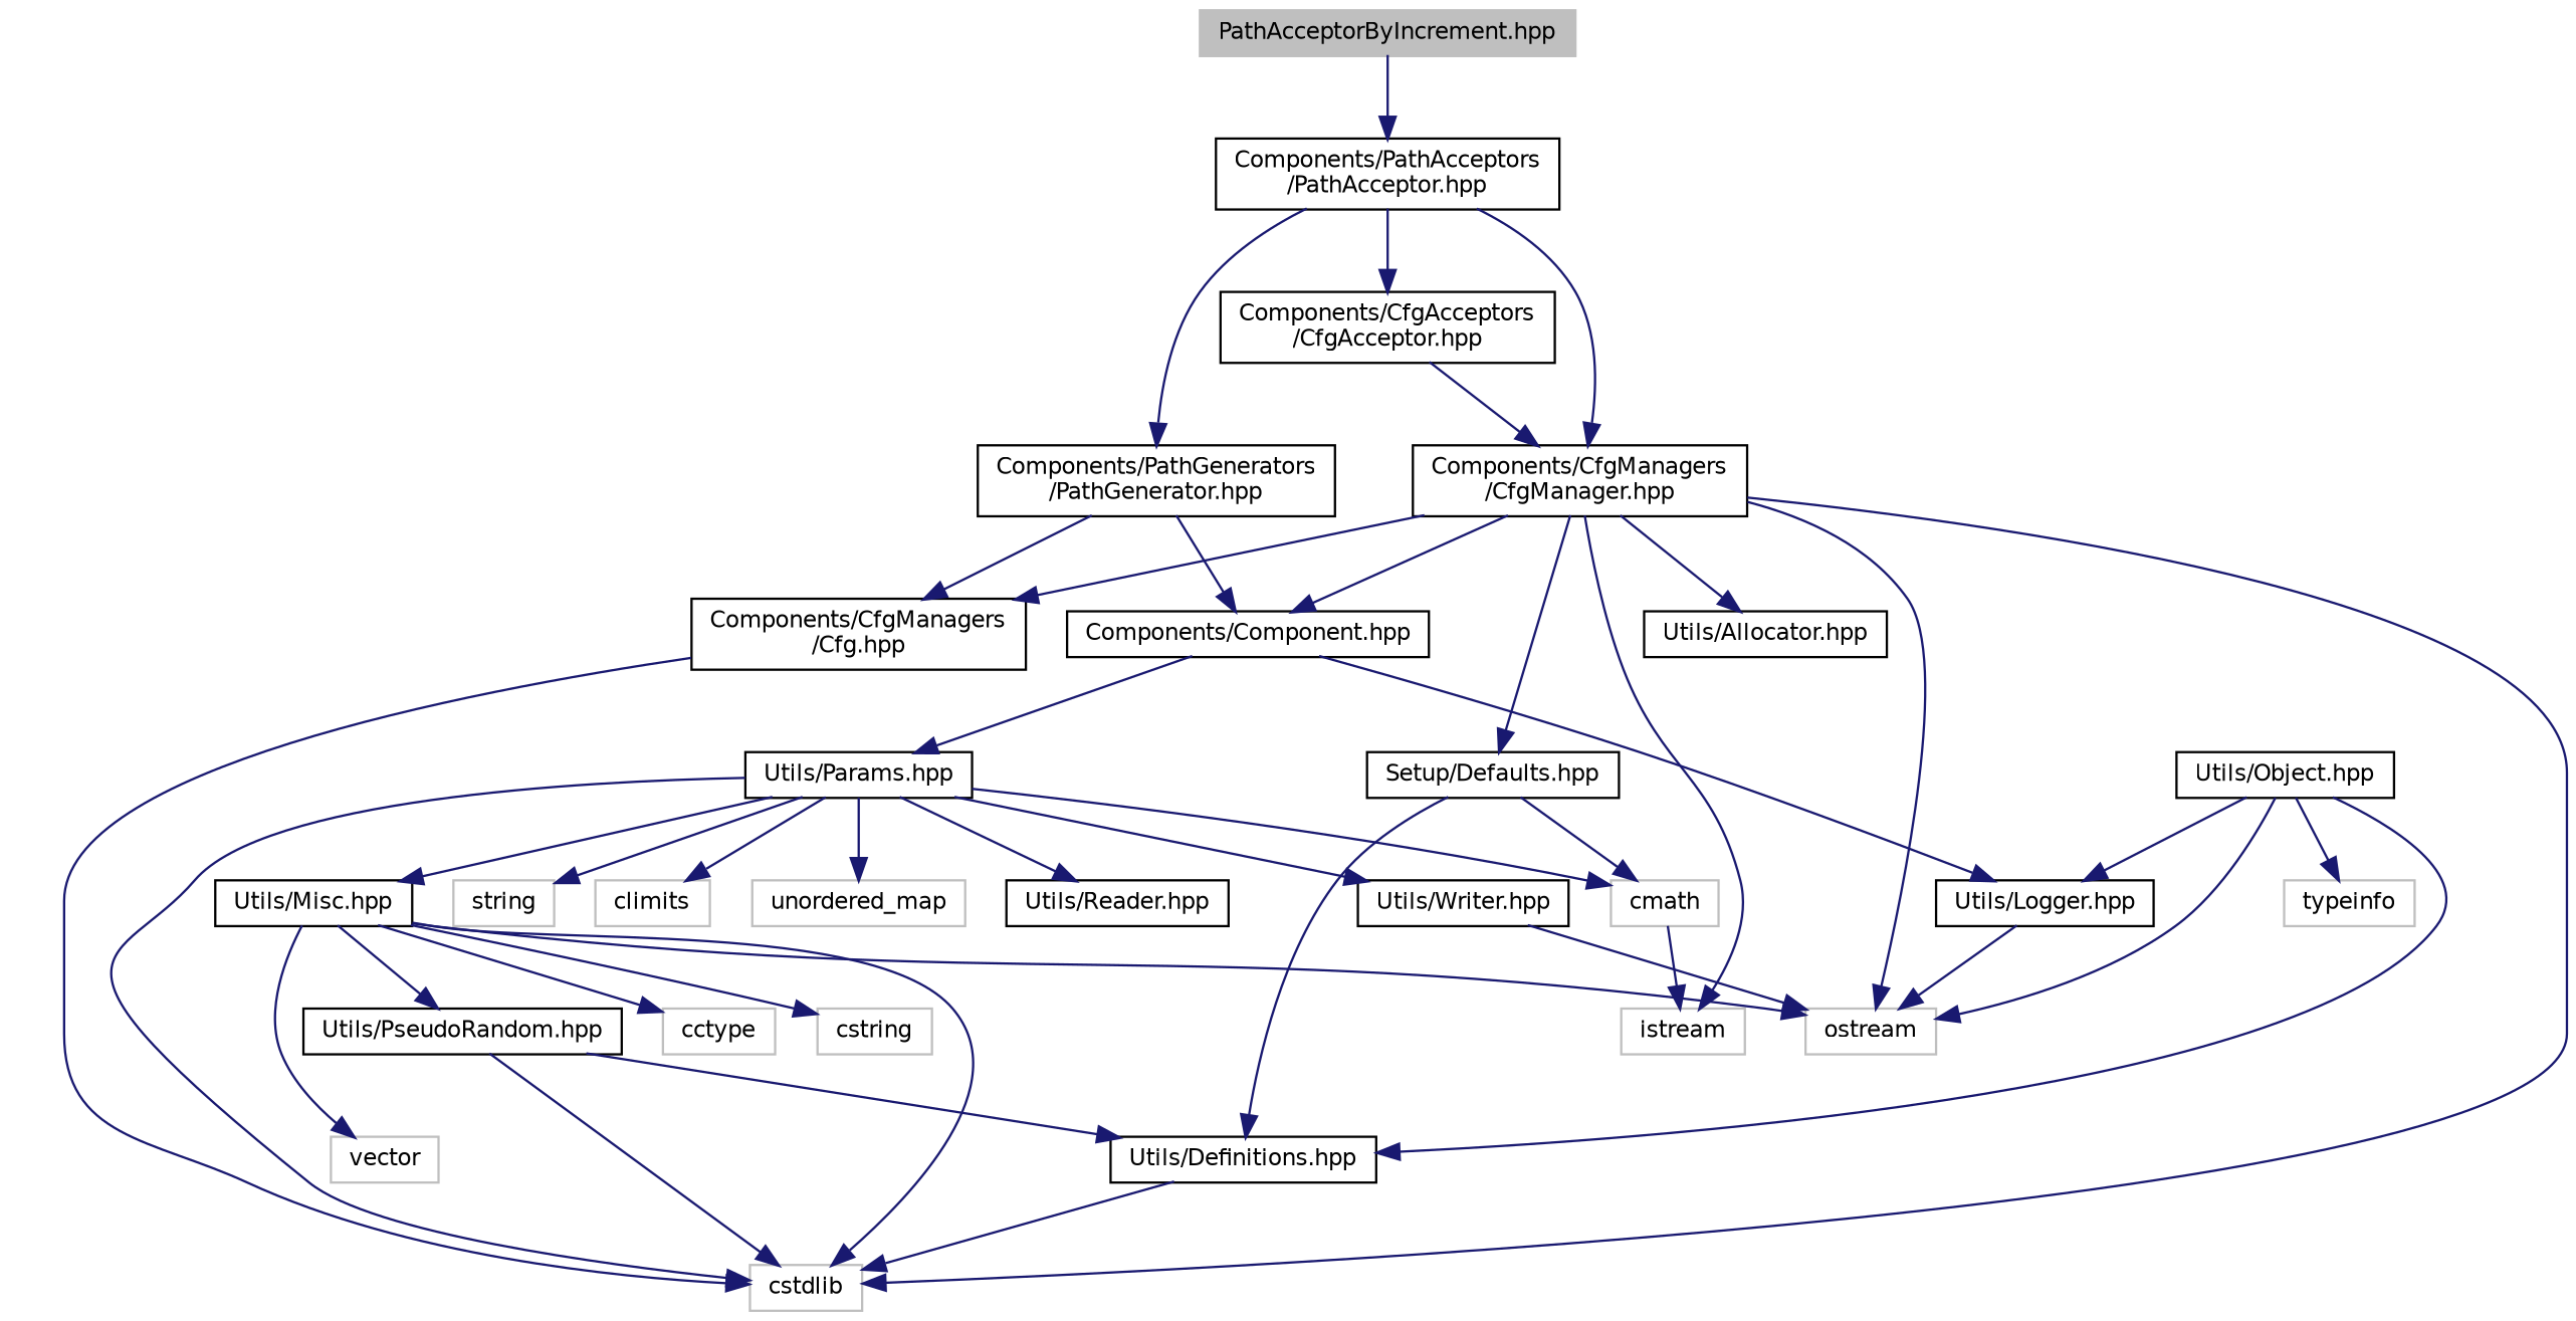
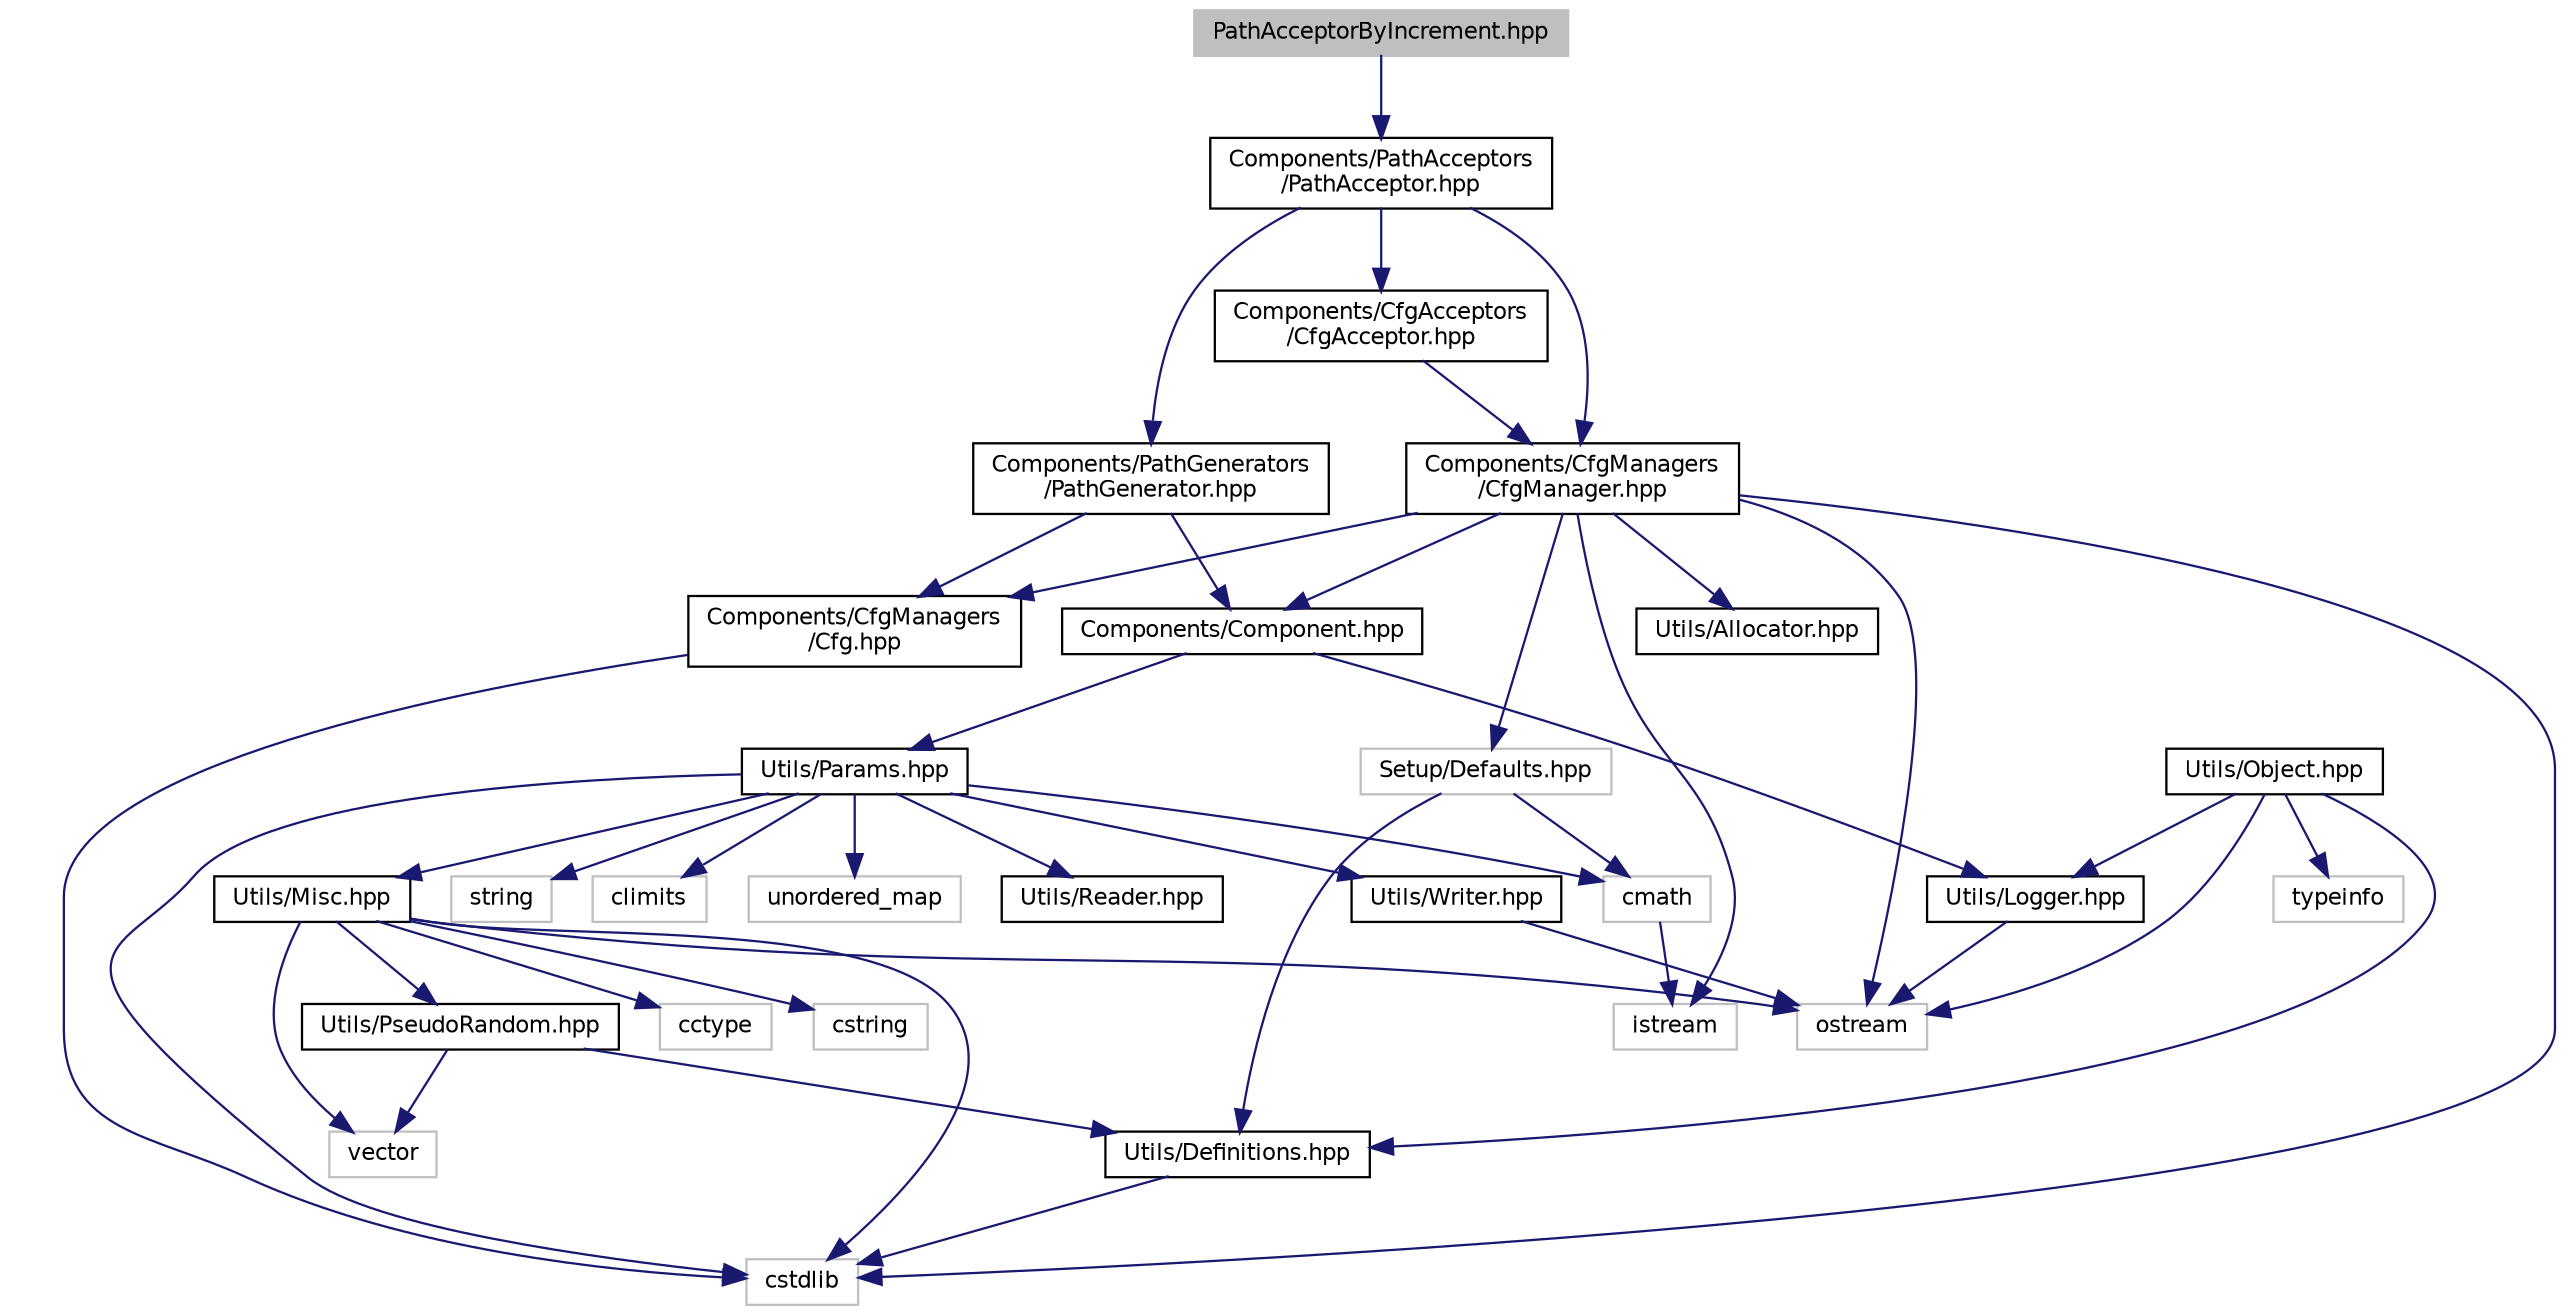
  digraph {
    node [color=black fontname=Helvetica fontsize=10 shape=record]
    edge [color=midnightblue fontname=Helvetica fontsize=10 labelfontname=Helvetica labelfontsize=10 style=solid]
    n1 [color=grey75 fillcolor=grey75 fontcolor=black height=0.2 label="PathAcceptorByIncrement.hpp" style=filled width=0.4]
    n2 [height=0.2 label="Components/PathAcceptors\l/PathAcceptor.hpp" width=0.4]
    n3 [height=0.2 label="Components/PathGenerators\l/PathGenerator.hpp" width=0.4]
    n4 [height=0.2 label="Components/CfgManagers\l/CfgManager.hpp" width=0.4]
    n5 [height=0.2 label="Components/CfgAcceptors\l/CfgAcceptor.hpp" width=0.4]
    n6 [height=0.2 label="Components/CfgManagers\l/Cfg.hpp" width=0.4]
    n7 [height=0.2 label="Components/Component.hpp" width=0.4]
    n8 [color=grey75 height=0.2 label=cstdlib width=0.4]
    n9 [color=grey75 height=0.2 label=ostream width=0.4]
    n10 [color=grey75 height=0.2 label=istream width=0.4]
-   n11 [height=0.2 label="Setup/Defaults.hpp" width=0.4]
+   n11 [color=grey75 height=0.2 label="Setup/Defaults.hpp" width=0.4]
    n12 [height=0.2 label="Utils/Allocator.hpp" width=0.4]
    n13 [height=0.2 label="Utils/Params.hpp" width=0.4]
    n14 [height=0.2 label="Utils/Logger.hpp" width=0.4]
    n15 [height=0.2 label="Utils/Object.hpp" width=0.4]
    n16 [height=0.2 label="Utils/Definitions.hpp" width=0.4]
    n17 [color=grey75 height=0.2 label=typeinfo width=0.4]
    n18 [height=0.2 label="Utils/Reader.hpp" width=0.4]
    n19 [height=0.2 label="Utils/Writer.hpp" width=0.4]
    n20 [height=0.2 label="Utils/Misc.hpp" width=0.4]
    n21 [color=grey75 height=0.2 label=string width=0.4]
    n22 [color=grey75 height=0.2 label=climits width=0.4]
    n23 [color=grey75 height=0.2 label=cmath width=0.4]
    n24 [color=grey75 height=0.2 label=unordered_map width=0.4]
    n25 [height=0.2 label="Utils/PseudoRandom.hpp" width=0.4]
    n26 [color=grey75 height=0.2 label=vector width=0.4]
    n27 [color=grey75 height=0.2 label=cctype width=0.4]
    n28 [color=grey75 height=0.2 label=cstring width=0.4]
    n1 -> n2
    n2 -> n3
    n2 -> n4
    n2 -> n5
    n3 -> n6
    n3 -> n7
    n4 -> n6
    n4 -> n7
    n4 -> n8
    n4 -> n9
    n4 -> n10
    n4 -> n11
    n4 -> n12
    n5 -> n4
    n6 -> n8
    n7 -> n13
    n7 -> n14
    n11 -> n16
    n11 -> n23
    n13 -> n8
    n13 -> n18
    n13 -> n19
    n13 -> n20
    n13 -> n21
    n13 -> n22
    n13 -> n23
    n13 -> n24
    n14 -> n9
    n15 -> n9
    n15 -> n14
    n15 -> n16
    n15 -> n17
    n16 -> n8
    n19 -> n9
    n20 -> n8
    n20 -> n9
    n20 -> n25
    n20 -> n26
    n20 -> n27
    n20 -> n28
    n23 -> n10
-   n25 -> n8
+   n25 -> n26
    n25 -> n16
  }
